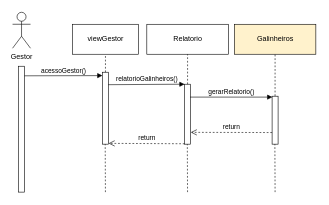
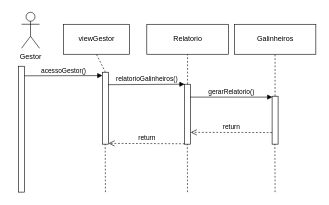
  <mxCell id="0" />
  <mxCell id="1" parent="0" />
- <mxCell id="2" value="Gestor" style="shape=umlActor;verticalLabelPosition=bottom;labelBackgroundColor=#ffffff;verticalAlign=top;html=1;outlineConnect=0;" parent="1" vertex="1"><mxGeometry x="20" y="20" width="30" height="60" as="geometry" /></mxCell>
+ <mxCell id="2" value="Gestor" style="shape=umlActor;verticalLabelPosition=bottom;labelBackgroundColor=#ffffff;verticalAlign=top;html=1;outlineConnect=0;" parent="1" vertex="1"><mxGeometry x="35" y="20" width="30" height="60" as="geometry" /></mxCell>
  <mxCell id="3" value="" style="html=1;points=[];perimeter=orthogonalPerimeter;" parent="1" vertex="1"><mxGeometry x="170" y="120" width="10" height="120" as="geometry" /></mxCell>
- <mxCell id="4" value="viewGestor" style="html=1;" parent="1" vertex="1"><mxGeometry x="120" y="40" width="110" height="50" as="geometry" /></mxCell>
+ <mxCell id="4" value="viewGestor" style="html=1;" parent="1" vertex="1"><mxGeometry x="105" y="40" width="110" height="50" as="geometry" /></mxCell>
  <mxCell id="5" value="" style="endArrow=none;dashed=1;html=1;entryX=0.5;entryY=1;entryDx=0;entryDy=0;" parent="1" target="4" edge="1"><mxGeometry width="50" height="50" relative="1" as="geometry"><mxPoint x="175" y="120" as="sourcePoint" /><mxPoint x="210" y="120" as="targetPoint" /></mxGeometry></mxCell>
  <mxCell id="6" value="" style="html=1;points=[];perimeter=orthogonalPerimeter;" parent="1" vertex="1"><mxGeometry x="30" y="110" width="10" height="210" as="geometry" /></mxCell>
  <mxCell id="7" value="" style="html=1;points=[];perimeter=orthogonalPerimeter;" parent="1" vertex="1"><mxGeometry x="307" y="140" width="10" height="100" as="geometry" /></mxCell>
  <mxCell id="8" value="Relatorio" style="html=1;" parent="1" vertex="1"><mxGeometry x="244" y="40" width="136" height="50" as="geometry" /></mxCell>
  <mxCell id="9" value="" style="endArrow=none;dashed=1;html=1;entryX=0.5;entryY=1;entryDx=0;entryDy=0;" parent="1" target="8" edge="1"><mxGeometry width="50" height="50" relative="1" as="geometry"><mxPoint x="312" y="140" as="sourcePoint" /><mxPoint x="299" y="120" as="targetPoint" /></mxGeometry></mxCell>
  <mxCell id="10" value="" style="html=1;points=[];perimeter=orthogonalPerimeter;" parent="1" vertex="1"><mxGeometry x="453" y="160" width="10" height="80" as="geometry" /></mxCell>
- <mxCell id="11" value="Galinheiros" style="html=1;fillColor=#fff2cc;" parent="1" vertex="1"><mxGeometry x="390" y="40" width="136" height="50" as="geometry" /></mxCell>
+ <mxCell id="11" value="Galinheiros" style="html=1;" parent="1" vertex="1"><mxGeometry x="390" y="40" width="136" height="50" as="geometry" /></mxCell>
  <mxCell id="12" value="" style="endArrow=none;dashed=1;html=1;entryX=0.5;entryY=1;entryDx=0;entryDy=0;exitX=0.495;exitY=-0.004;exitDx=0;exitDy=0;exitPerimeter=0;" parent="1" source="10" target="11" edge="1"><mxGeometry width="50" height="50" relative="1" as="geometry"><mxPoint x="458" y="140" as="sourcePoint" /><mxPoint x="445" y="120" as="targetPoint" /></mxGeometry></mxCell>
  <mxCell id="13" value="acessoGestor()" style="html=1;verticalAlign=bottom;endArrow=block;exitX=0.98;exitY=0.076;exitDx=0;exitDy=0;exitPerimeter=0;entryX=-0.003;entryY=0.047;entryDx=0;entryDy=0;entryPerimeter=0;" parent="1" source="6" target="3" edge="1"><mxGeometry width="80" relative="1" as="geometry"><mxPoint x="50" y="126" as="sourcePoint" /><mxPoint x="160" y="129" as="targetPoint" /></mxGeometry></mxCell>
  <mxCell id="14" value="gerarRelatorio()" style="html=1;verticalAlign=bottom;endArrow=block;entryX=0.041;entryY=0.019;entryDx=0;entryDy=0;entryPerimeter=0;exitX=0.917;exitY=0.215;exitDx=0;exitDy=0;exitPerimeter=0;" parent="1" source="7" edge="1" target="10"><mxGeometry width="80" relative="1" as="geometry"><mxPoint x="340" y="162" as="sourcePoint" /><mxPoint x="307" y="140.04" as="targetPoint" /></mxGeometry></mxCell>
  <mxCell id="15" value="relatorioGalinheiros()" style="html=1;verticalAlign=bottom;endArrow=block;entryX=-0.02;entryY=0.075;entryDx=0;entryDy=0;entryPerimeter=0;exitX=0.962;exitY=0.173;exitDx=0;exitDy=0;exitPerimeter=0;" parent="1" edge="1" source="3"><mxGeometry width="80" relative="1" as="geometry"><mxPoint x="200" y="140" as="sourcePoint" /><mxPoint x="307" y="140" as="targetPoint" /></mxGeometry></mxCell>
  <mxCell id="16" value="return" style="html=1;verticalAlign=bottom;endArrow=open;dashed=1;endSize=8;entryX=1.031;entryY=0.989;entryDx=0;entryDy=0;entryPerimeter=0;" parent="1" target="3" edge="1"><mxGeometry relative="1" as="geometry"><mxPoint x="307" y="239.31" as="sourcePoint" /><mxPoint x="227" y="239.31" as="targetPoint" /></mxGeometry></mxCell>
  <mxCell id="17" value="return" style="html=1;verticalAlign=bottom;endArrow=open;dashed=1;endSize=8;entryX=1.033;entryY=0.803;entryDx=0;entryDy=0;entryPerimeter=0;" parent="1" target="7" edge="1"><mxGeometry relative="1" as="geometry"><mxPoint x="453" y="220.63" as="sourcePoint" /><mxPoint x="326.31" y="220" as="targetPoint" /></mxGeometry></mxCell>
  <mxCell id="18" value="" style="endArrow=none;dashed=1;html=1;entryX=0.5;entryY=1;entryDx=0;entryDy=0;" parent="1" edge="1"><mxGeometry width="50" height="50" relative="1" as="geometry"><mxPoint x="458" y="320" as="sourcePoint" /><mxPoint x="457.63" y="240" as="targetPoint" /></mxGeometry></mxCell>
  <mxCell id="19" value="" style="endArrow=none;dashed=1;html=1;entryX=0.5;entryY=1;entryDx=0;entryDy=0;" parent="1" edge="1"><mxGeometry width="50" height="50" relative="1" as="geometry"><mxPoint x="311.95" y="320" as="sourcePoint" /><mxPoint x="311.58" y="240" as="targetPoint" /></mxGeometry></mxCell>
  <mxCell id="20" value="" style="endArrow=none;dashed=1;html=1;entryX=0.5;entryY=1;entryDx=0;entryDy=0;" parent="1" edge="1"><mxGeometry width="50" height="50" relative="1" as="geometry"><mxPoint x="174.95" y="320" as="sourcePoint" /><mxPoint x="174.58" y="240" as="targetPoint" /></mxGeometry></mxCell>
